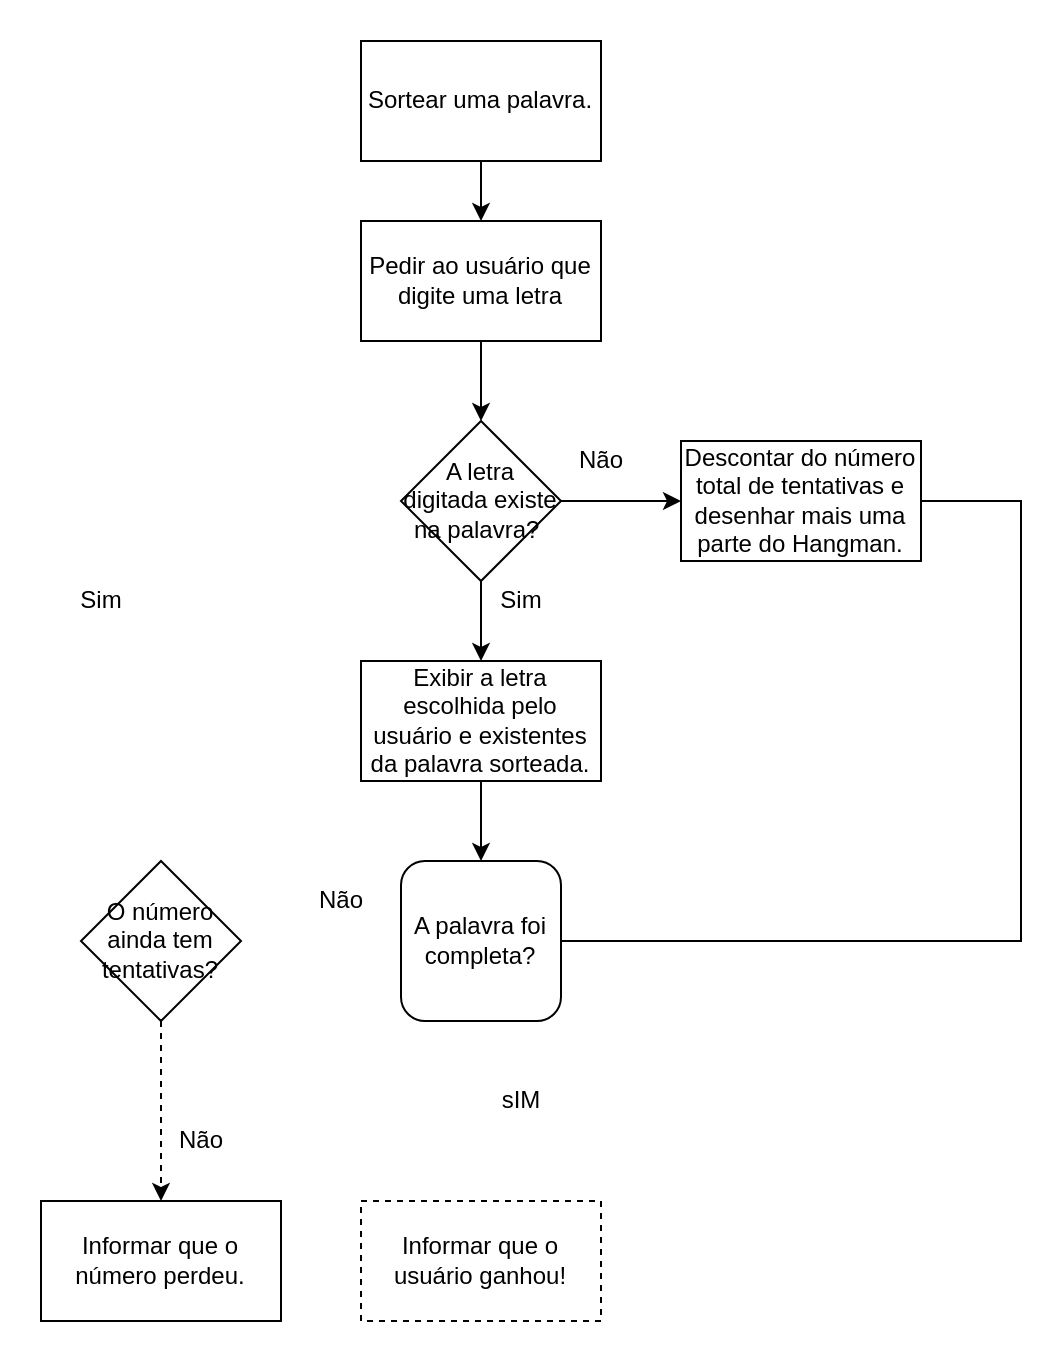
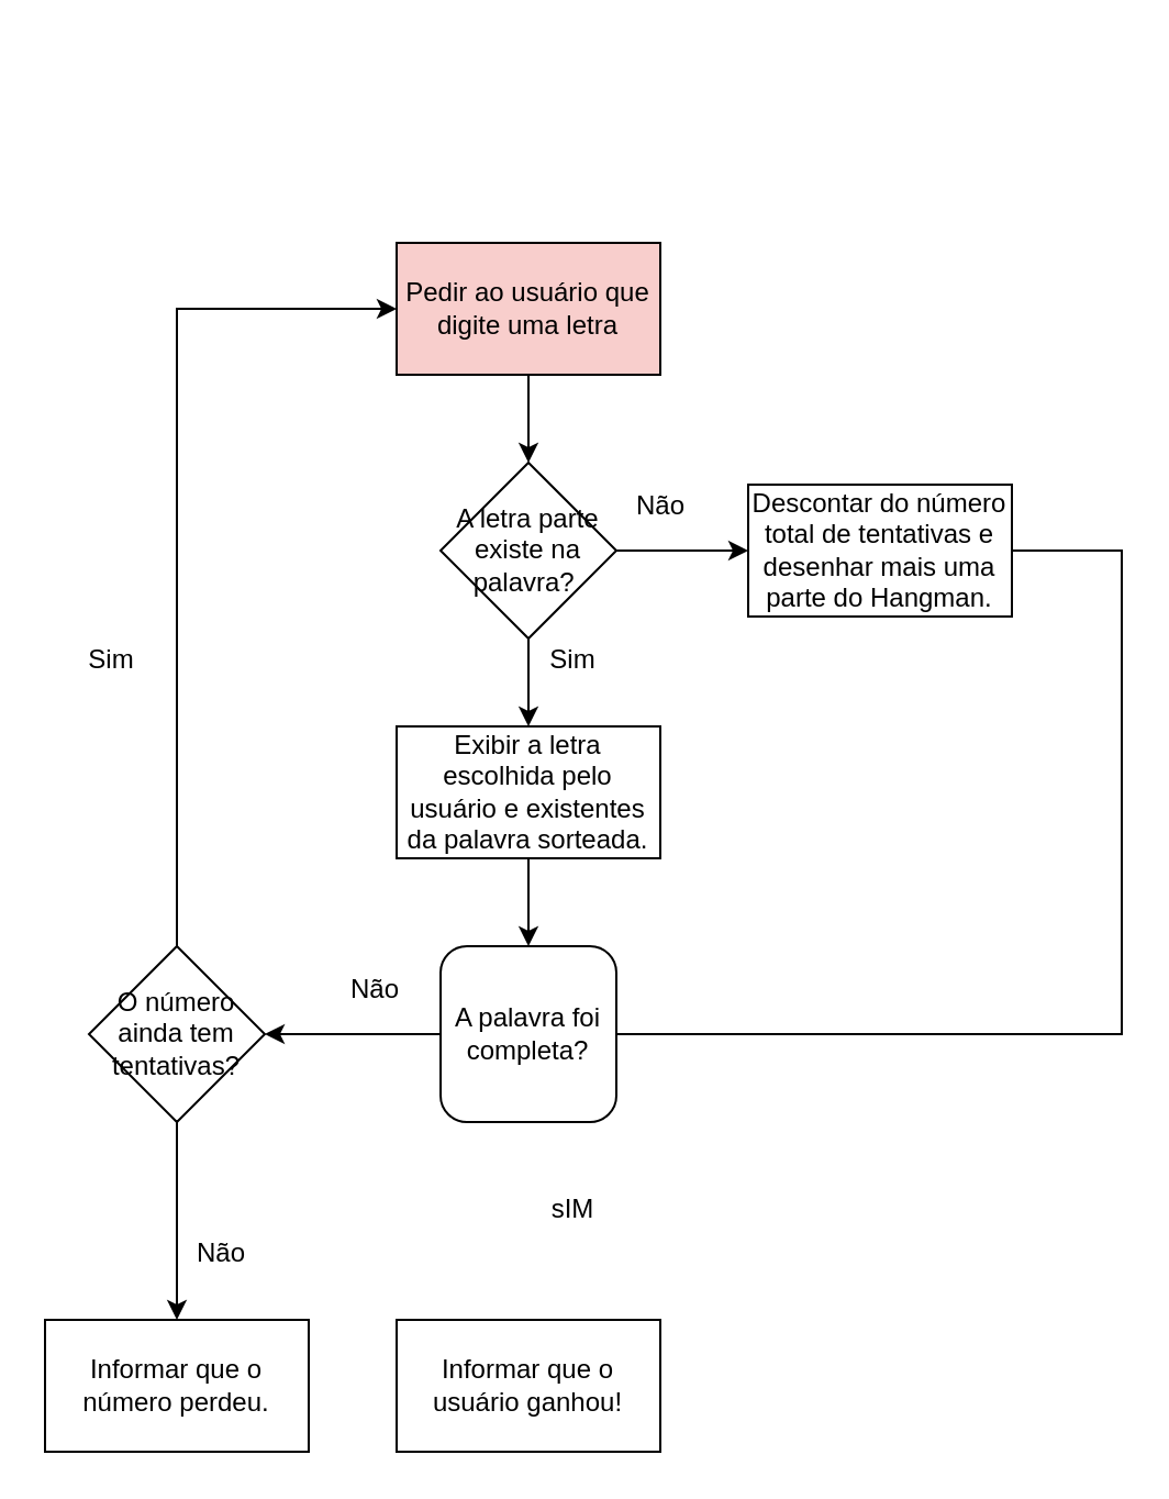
  <mxCell id="0" />
  <mxCell id="1" parent="0" />
- <mxCell id="2" value="" style="edgeStyle=orthogonalEdgeStyle;rounded=0;orthogonalLoop=1;jettySize=auto;html=1;" edge="1" parent="1" source="3" target="5"><mxGeometry relative="1" as="geometry" /></mxCell>
- <mxCell id="3" value="Sortear uma palavra." style="rounded=0;whiteSpace=wrap;html=1;" vertex="1" parent="1"><mxGeometry x="180" y="20" width="120" height="60" as="geometry" /></mxCell>
  <mxCell id="4" value="" style="edgeStyle=orthogonalEdgeStyle;rounded=0;orthogonalLoop=1;jettySize=auto;html=1;" edge="1" parent="1" source="5" target="8"><mxGeometry relative="1" as="geometry" /></mxCell>
- <mxCell id="5" value="Pedir ao usuário que digite uma letra" style="rounded=0;whiteSpace=wrap;html=1;" vertex="1" parent="1"><mxGeometry x="180" y="110" width="120" height="60" as="geometry" /></mxCell>
+ <mxCell id="5" value="Pedir ao usuário que digite uma letra" style="rounded=0;whiteSpace=wrap;html=1;fillColor=#f8cecc;" vertex="1" parent="1"><mxGeometry x="180" y="110" width="120" height="60" as="geometry" /></mxCell>
  <mxCell id="6" value="" style="edgeStyle=orthogonalEdgeStyle;rounded=0;orthogonalLoop=1;jettySize=auto;html=1;" edge="1" parent="1" source="8" target="10"><mxGeometry relative="1" as="geometry" /></mxCell>
  <mxCell id="7" value="" style="edgeStyle=orthogonalEdgeStyle;rounded=0;orthogonalLoop=1;jettySize=auto;html=1;" edge="1" parent="1" source="8" target="13"><mxGeometry relative="1" as="geometry" /></mxCell>
- <mxCell id="8" value="A letra digitada existe na palavra?&amp;nbsp;" style="rhombus;whiteSpace=wrap;html=1;rounded=0;" vertex="1" parent="1"><mxGeometry x="200" y="210" width="80" height="80" as="geometry" /></mxCell>
+ <mxCell id="8" value="A letra parte existe na palavra?&amp;nbsp;" style="rhombus;whiteSpace=wrap;html=1;rounded=0;" vertex="1" parent="1"><mxGeometry x="200" y="210" width="80" height="80" as="geometry" /></mxCell>
  <mxCell id="9" value="" style="edgeStyle=orthogonalEdgeStyle;rounded=0;orthogonalLoop=1;jettySize=auto;html=1;" edge="1" parent="1" source="10" target="16"><mxGeometry relative="1" as="geometry" /></mxCell>
  <mxCell id="10" value="Exibir a letra escolhida pelo usuário e existentes da palavra sorteada." style="whiteSpace=wrap;html=1;rounded=0;" vertex="1" parent="1"><mxGeometry x="180" y="330" width="120" height="60" as="geometry" /></mxCell>
  <mxCell id="11" value="Sim" style="text;html=1;align=center;verticalAlign=middle;resizable=0;points=[];autosize=1;strokeColor=none;fillColor=none;" vertex="1" parent="1"><mxGeometry x="240" y="290" width="40" height="20" as="geometry" /></mxCell>
  <mxCell id="12" value="" style="edgeStyle=orthogonalEdgeStyle;rounded=0;orthogonalLoop=1;jettySize=auto;html=1;entryX=1;entryY=0.5;entryDx=0;entryDy=0;" edge="1" parent="1" source="13" target="16"><mxGeometry relative="1" as="geometry"><Array as="points"><mxPoint x="510" y="250" /><mxPoint x="510" y="470" /><mxPoint x="270" y="470" /></Array></mxGeometry></mxCell>
  <mxCell id="13" value="Descontar do número total de tentativas e desenhar mais uma parte do Hangman." style="whiteSpace=wrap;html=1;rounded=0;" vertex="1" parent="1"><mxGeometry x="340" y="220" width="120" height="60" as="geometry" /></mxCell>
  <mxCell id="14" value="Não" style="text;html=1;align=center;verticalAlign=middle;resizable=0;points=[];autosize=1;strokeColor=none;fillColor=none;" vertex="1" parent="1"><mxGeometry x="280" y="220" width="40" height="20" as="geometry" /></mxCell>
+ <mxCell id="15" value="" style="edgeStyle=orthogonalEdgeStyle;rounded=0;orthogonalLoop=1;jettySize=auto;html=1;" edge="1" parent="1" source="16" target="20"><mxGeometry relative="1" as="geometry" /></mxCell>
  <mxCell id="16" value="A palavra foi completa?" style="whiteSpace=wrap;html=1;rounded=1;" vertex="1" parent="1"><mxGeometry x="200" y="430" width="80" height="80" as="geometry" /></mxCell>
- <mxCell id="17" value="Informar que o usuário ganhou!" style="whiteSpace=wrap;html=1;rounded=0;dashed=1;" vertex="1" parent="1"><mxGeometry x="180" y="600" width="120" height="60" as="geometry" /></mxCell>
- <mxCell id="19" value="" style="edgeStyle=orthogonalEdgeStyle;rounded=0;orthogonalLoop=1;jettySize=auto;html=1;dashed=1;" edge="1" parent="1" source="20" target="22"><mxGeometry relative="1" as="geometry" /></mxCell>
+ <mxCell id="17" value="Informar que o usuário ganhou!" style="whiteSpace=wrap;html=1;rounded=0;" vertex="1" parent="1"><mxGeometry x="180" y="600" width="120" height="60" as="geometry" /></mxCell>
+ <mxCell id="18" style="edgeStyle=orthogonalEdgeStyle;rounded=0;orthogonalLoop=1;jettySize=auto;html=1;exitX=0.5;exitY=0;exitDx=0;exitDy=0;entryX=0;entryY=0.5;entryDx=0;entryDy=0;" edge="1" parent="1" source="20" target="5"><mxGeometry relative="1" as="geometry" /></mxCell>
+ <mxCell id="19" value="" style="edgeStyle=orthogonalEdgeStyle;rounded=0;orthogonalLoop=1;jettySize=auto;html=1;" edge="1" parent="1" source="20" target="22"><mxGeometry relative="1" as="geometry" /></mxCell>
  <mxCell id="20" value="O número ainda tem tentativas?" style="rhombus;whiteSpace=wrap;html=1;rounded=0;" vertex="1" parent="1"><mxGeometry x="40" y="430" width="80" height="80" as="geometry" /></mxCell>
  <mxCell id="21" value="Sim" style="text;html=1;align=center;verticalAlign=middle;resizable=0;points=[];autosize=1;strokeColor=none;fillColor=none;" vertex="1" parent="1"><mxGeometry x="30" y="290" width="40" height="20" as="geometry" /></mxCell>
  <mxCell id="22" value="Informar que o número perdeu." style="whiteSpace=wrap;html=1;rounded=0;" vertex="1" parent="1"><mxGeometry x="20" y="600" width="120" height="60" as="geometry" /></mxCell>
  <mxCell id="23" value="Não" style="text;html=1;align=center;verticalAlign=middle;resizable=0;points=[];autosize=1;strokeColor=none;fillColor=none;" vertex="1" parent="1"><mxGeometry x="80" y="560" width="40" height="20" as="geometry" /></mxCell>
  <mxCell id="24" value="sIM" style="text;html=1;align=center;verticalAlign=middle;resizable=0;points=[];autosize=1;strokeColor=none;fillColor=none;" vertex="1" parent="1"><mxGeometry x="245" y="540" width="30" height="20" as="geometry" /></mxCell>
  <mxCell id="25" value="Não" style="text;html=1;align=center;verticalAlign=middle;resizable=0;points=[];autosize=1;strokeColor=none;fillColor=none;" vertex="1" parent="1"><mxGeometry x="150" y="440" width="40" height="20" as="geometry" /></mxCell>
